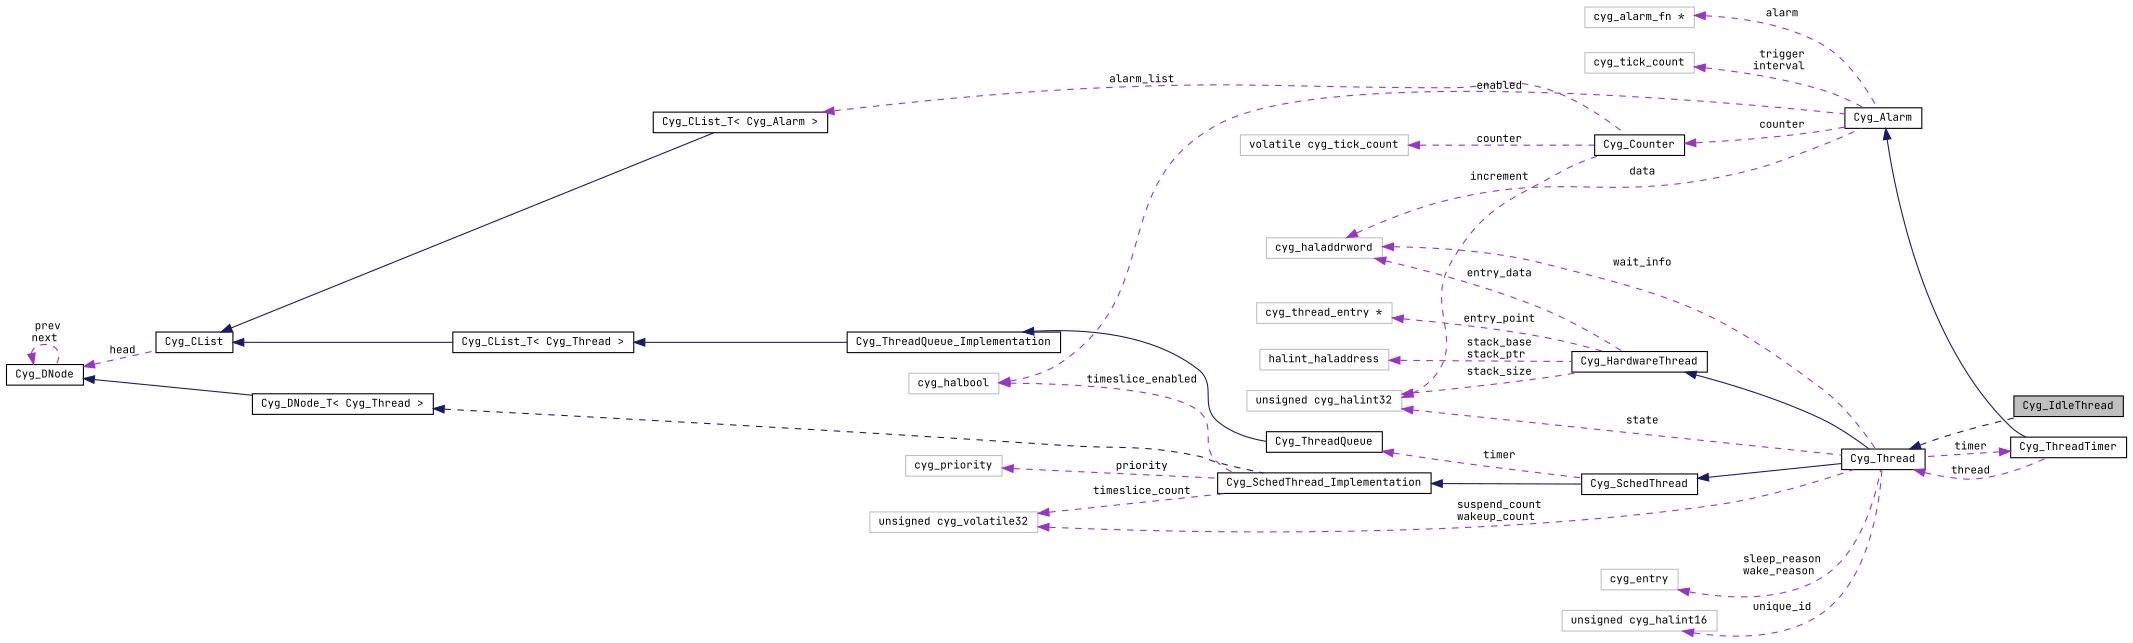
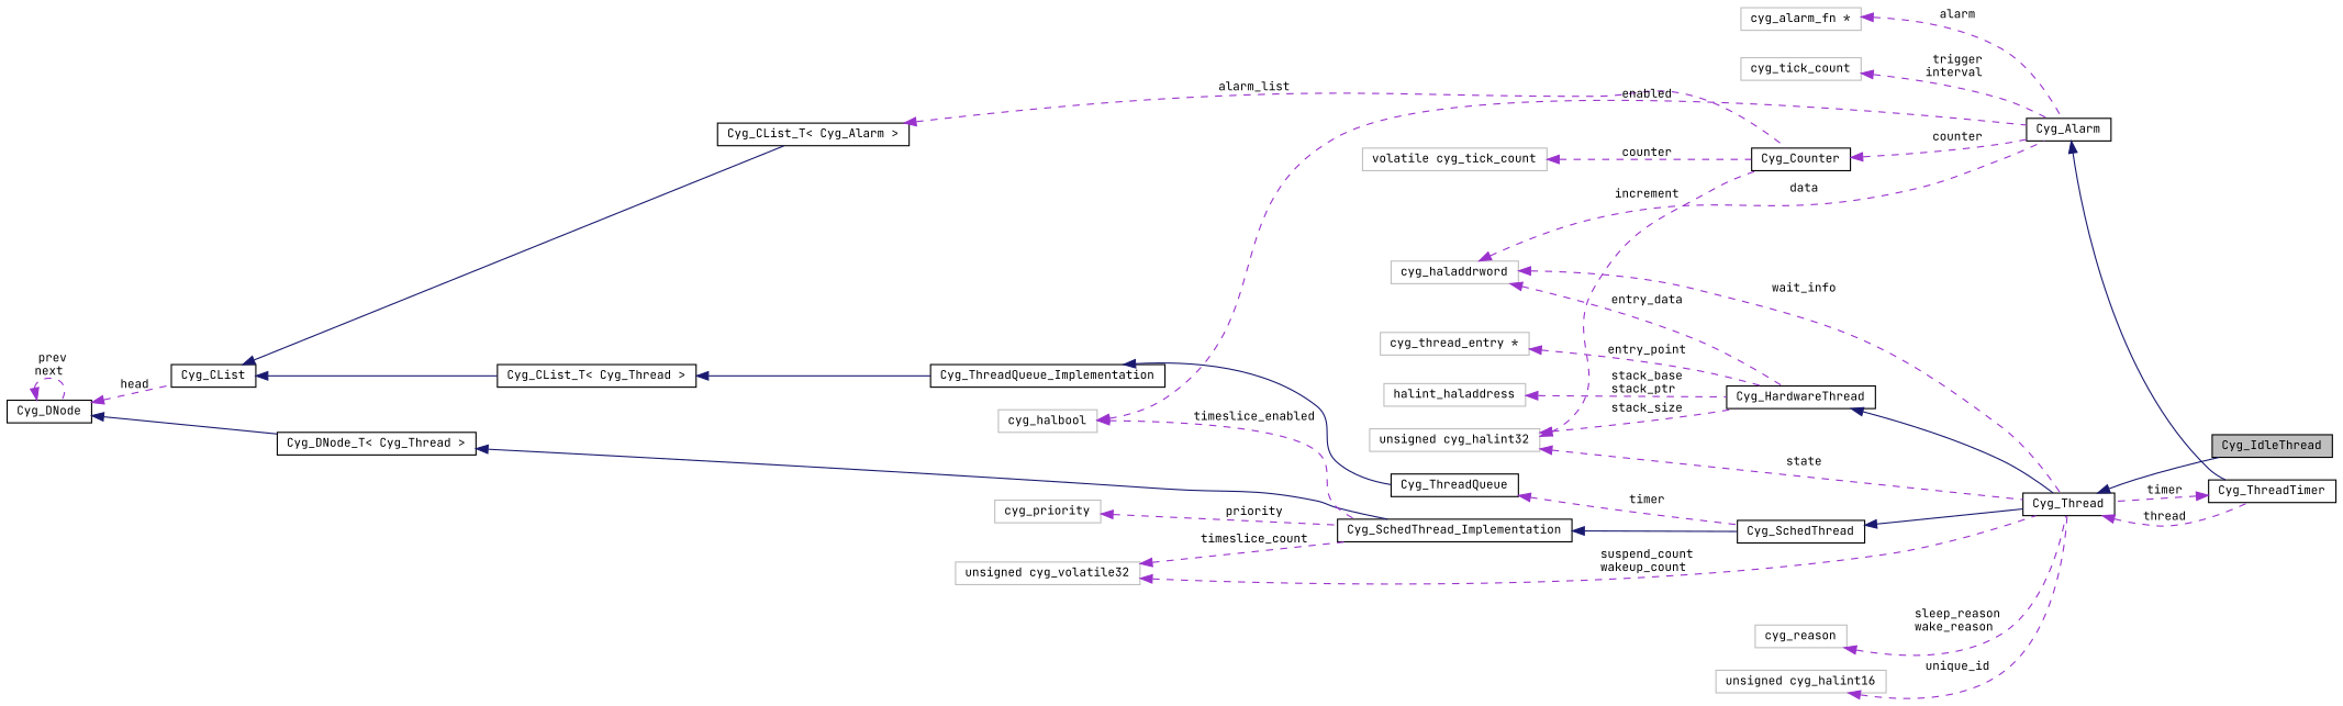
  digraph {
    fontname="JetBrains Mono"
    rankdir=LR
    node [color=black fillcolor=white fontname="JetBrains Mono" fontsize=10 shape=record style=filled]
    edge [color=darkorchid3 dir=back fontname="JetBrains Mono" fontsize=10 labelfontname=Helvetica labelfontsize=10 style=dashed]
    n1 [fillcolor=grey75 fontcolor=black height=0.2 label=Cyg_IdleThread width=0.4]
    n2 [height=0.2 label=Cyg_Thread width=0.4]
    n3 [height=0.2 label=Cyg_ThreadTimer width=0.4]
    n4 [height=0.2 label=Cyg_HardwareThread width=0.4]
    n5 [color=grey75 height=0.2 label="cyg_thread_entry *" width=0.4]
    n6 [color=grey75 height=0.2 label=cyg_haladdrword width=0.4]
    n7 [height=0.2 label=Cyg_Alarm width=0.4]
    n8 [color=grey75 height=0.2 label="unsigned cyg_halint32" width=0.4]
    n9 [height=0.2 label=Cyg_Counter width=0.4]
    n10 [color=grey75 height=0.2 label=halint_haladdress width=0.4]
    n11 [height=0.2 label=Cyg_SchedThread width=0.4]
    n12 [height=0.2 label=Cyg_SchedThread_Implementation width=0.4]
    n13 [height=0.2 label="Cyg_DNode_T\< Cyg_Thread \>" width=0.4]
    n14 [height=0.2 label=Cyg_DNode width=0.4]
    n15 [height=0.2 label=Cyg_CList width=0.4]
    n16 [height=0.2 label="Cyg_CList_T\< Cyg_Thread \>" width=0.4]
    n17 [height=0.2 label="Cyg_CList_T\< Cyg_Alarm \>" width=0.4]
    n18 [color=grey75 height=0.2 label="unsigned cyg_volatile32" width=0.4]
    n19 [color=grey75 height=0.2 label=cyg_priority width=0.4]
    n20 [color=grey75 height=0.2 label=cyg_halbool width=0.4]
    n21 [height=0.2 label=Cyg_ThreadQueue width=0.4]
    n22 [height=0.2 label=Cyg_ThreadQueue_Implementation width=0.4]
    n23 [color=grey75 height=0.2 label="cyg_alarm_fn *" width=0.4]
    n24 [color=grey75 height=0.2 label=cyg_tick_count width=0.4]
    n25 [color=grey75 height=0.2 label="volatile cyg_tick_count" width=0.4]
-   n26 [color=grey75 height=0.2 label=cyg_entry width=0.4]
+   n26 [color=grey75 height=0.2 label=cyg_reason width=0.4]
    n27 [color=grey75 height=0.2 label="unsigned cyg_halint16" width=0.4]
-   n2 -> n1 [color=midnightblue]
+   n2 -> n1 [color=midnightblue style=solid]
    n2 -> n3 [label=" thread"]
    n3 -> n2 [label=" timer"]
    n4 -> n2 [color=midnightblue style=solid]
    n5 -> n4 [label=" entry_point"]
    n6 -> n2 [label=" wait_info"]
    n6 -> n4 [label=" entry_data"]
    n6 -> n7 [label=" data"]
    n7 -> n3 [color=midnightblue style=solid]
    n8 -> n2 [label=" state"]
    n8 -> n4 [label=" stack_size"]
    n8 -> n9 [label=" increment"]
    n9 -> n7 [label=" counter"]
    n10 -> n4 [label=" stack_base\nstack_ptr"]
    n11 -> n2 [color=midnightblue style=solid]
    n12 -> n11 [color=midnightblue style=solid]
-   n13 -> n12 [color=midnightblue]
+   n13 -> n12 [color=midnightblue style=solid]
    n14 -> n13 [color=midnightblue style=solid]
    n14 -> n14 [label=" prev\nnext"]
    n14 -> n15 [label=" head"]
    n15 -> n16 [color=midnightblue style=solid]
    n15 -> n17 [color=midnightblue style=solid]
    n16 -> n22 [color=midnightblue style=solid]
    n17 -> n9 [label=" alarm_list"]
    n18 -> n2 [label=" suspend_count\nwakeup_count"]
    n18 -> n12 [label=" timeslice_count"]
    n19 -> n12 [label=" priority"]
    n20 -> n7 [label=" enabled"]
    n20 -> n12 [label=" timeslice_enabled"]
    n21 -> n11 [label=" timer"]
    n22 -> n21 [color=midnightblue style=solid]
    n23 -> n7 [label=" alarm"]
    n24 -> n7 [label=" trigger\ninterval"]
    n25 -> n9 [label=" counter"]
    n26 -> n2 [label=" sleep_reason\nwake_reason"]
    n27 -> n2 [label=" unique_id"]
  }
